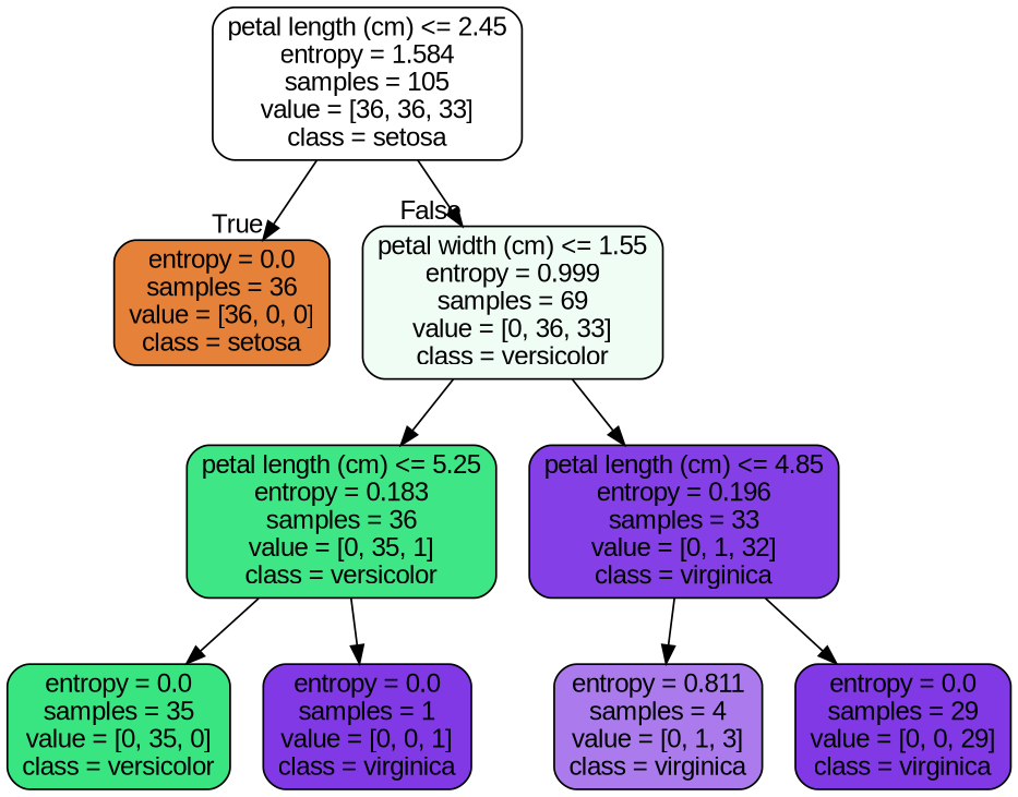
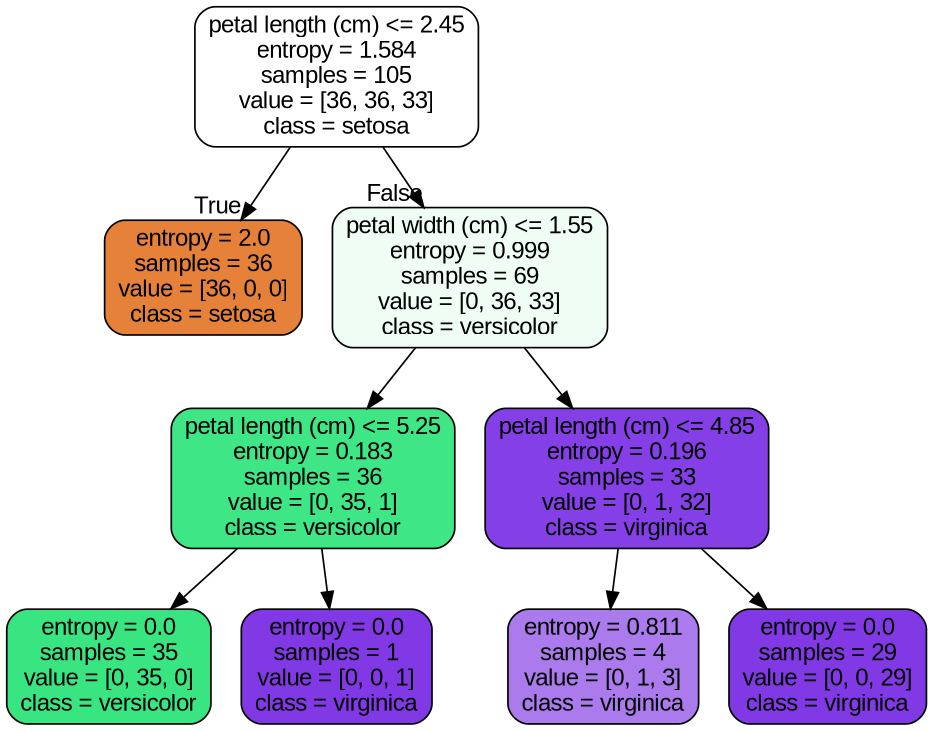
  digraph {
    fontname="Liberation Sans"
    node [color=black fillcolor="#8139e5" fontname="Liberation Sans" shape=box style="filled, rounded"]
    edge [fontname="Liberation Sans"]
    n1 [fillcolor="#ffffff" label="petal length (cm) <= 2.45\nentropy = 1.584\nsamples = 105\nvalue = [36, 36, 33]\nclass = setosa"]
-   n2 [fillcolor="#e58139" label="entropy = 0.0\nsamples = 36\nvalue = [36, 0, 0]\nclass = setosa"]
+   n2 [fillcolor="#e58139" label="entropy = 2.0\nsamples = 36\nvalue = [36, 0, 0]\nclass = setosa"]
    n3 [fillcolor="#effdf5" label="petal width (cm) <= 1.55\nentropy = 0.999\nsamples = 69\nvalue = [0, 36, 33]\nclass = versicolor"]
    n4 [fillcolor="#3fe685" label="petal length (cm) <= 5.25\nentropy = 0.183\nsamples = 36\nvalue = [0, 35, 1]\nclass = versicolor"]
    n5 [fillcolor="#853fe6" label="petal length (cm) <= 4.85\nentropy = 0.196\nsamples = 33\nvalue = [0, 1, 32]\nclass = virginica"]
    n6 [fillcolor="#39e581" label="entropy = 0.0\nsamples = 35\nvalue = [0, 35, 0]\nclass = versicolor"]
    n7 [label="entropy = 0.0\nsamples = 1\nvalue = [0, 0, 1]\nclass = virginica"]
    n8 [fillcolor="#ab7bee" label="entropy = 0.811\nsamples = 4\nvalue = [0, 1, 3]\nclass = virginica"]
    n9 [label="entropy = 0.0\nsamples = 29\nvalue = [0, 0, 29]\nclass = virginica"]
    n1 -> n2 [headlabel=True labelangle=45 labeldistance=2.5]
    n1 -> n3 [headlabel=False labelangle=-45 labeldistance=2.5]
    n3 -> n4
    n3 -> n5
    n4 -> n6
    n4 -> n7
    n5 -> n8
    n5 -> n9
  }
